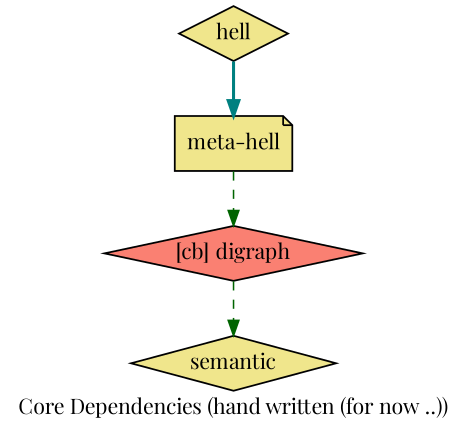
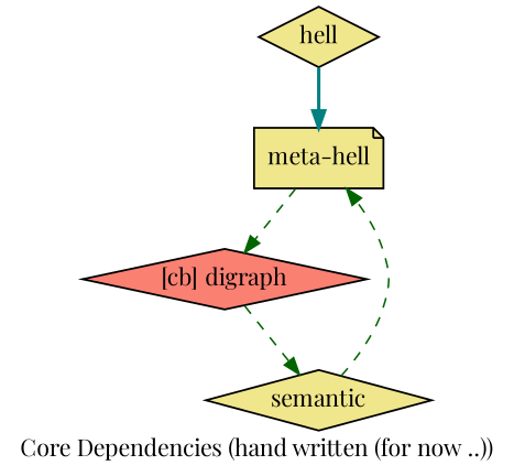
  digraph {
    fontname="Playfair Display"
    label="Core Dependencies (hand written (for now ..))"
    node [fillcolor=khaki fontname="Playfair Display" penwidth=1.1566 shape=diamond style=filled]
    edge [color=darkgreen fontname="Playfair Display" style=dashed]
    n1 [label=hell]
    n2 [label="meta-hell" shape=note]
    n3 [fillcolor=salmon label="[cb] digraph"]
    n4 [label=semantic]
    n1 -> n2 [color=teal style=bold]
    n2 -> n3
    n3 -> n4
+   n4 -> n2
  }
